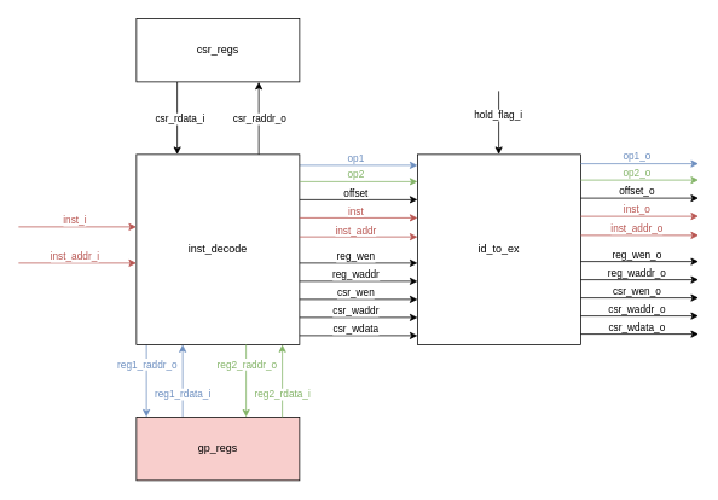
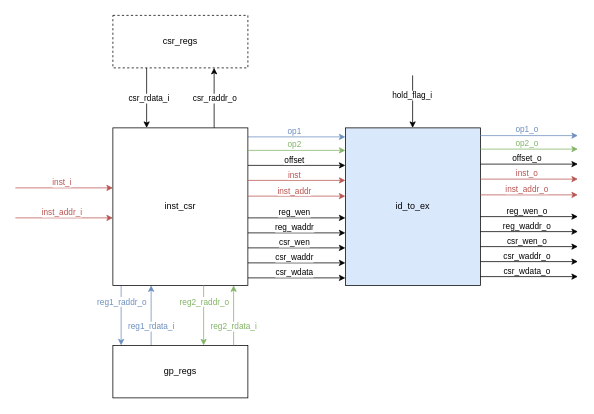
  <mxCell id="0" />
  <mxCell id="1" parent="0" />
  <mxCell id="2" style="edgeStyle=orthogonalEdgeStyle;rounded=0;orthogonalLoop=1;jettySize=auto;html=1;exitX=0.25;exitY=1;exitDx=0;exitDy=0;entryX=0.25;entryY=0;entryDx=0;entryDy=0;fillColor=#dae8fc;strokeColor=#6c8ebf;fontColor=#6C8EBF;" edge="1" parent="1"><mxGeometry relative="1" as="geometry"><mxPoint x="161" y="380" as="sourcePoint" /><mxPoint x="161" y="460" as="targetPoint" /></mxGeometry></mxCell>
  <mxCell id="3" value="&lt;font color=&quot;#6c8ebf&quot;&gt;reg1_raddr_o&lt;/font&gt;" style="edgeLabel;html=1;align=center;verticalAlign=middle;resizable=0;points=[];" vertex="1" connectable="0" parent="2"><mxGeometry x="-0.06" y="1" relative="1" as="geometry"><mxPoint x="-1" y="-17" as="offset" /></mxGeometry></mxCell>
  <mxCell id="4" style="edgeStyle=orthogonalEdgeStyle;rounded=0;orthogonalLoop=1;jettySize=auto;html=1;exitX=0.75;exitY=0;exitDx=0;exitDy=0;entryX=0.75;entryY=1;entryDx=0;entryDy=0;" edge="1" parent="1" source="10" target="19"><mxGeometry relative="1" as="geometry" /></mxCell>
  <mxCell id="5" value="csr_raddr_o" style="edgeLabel;html=1;align=center;verticalAlign=middle;resizable=0;points=[];" vertex="1" connectable="0" parent="4"><mxGeometry x="-0.078" y="-1" relative="1" as="geometry"><mxPoint x="-1" y="-3" as="offset" /></mxGeometry></mxCell>
  <mxCell id="6" style="edgeStyle=orthogonalEdgeStyle;rounded=0;orthogonalLoop=1;jettySize=auto;html=1;exitX=1;exitY=0.5;exitDx=0;exitDy=0;entryX=0;entryY=0.5;entryDx=0;entryDy=0;fillColor=#dae8fc;strokeColor=#6c8ebf;" edge="1" parent="1"><mxGeometry relative="1" as="geometry"><mxPoint x="330" y="182" as="sourcePoint" /><mxPoint x="460" y="182" as="targetPoint" /></mxGeometry></mxCell>
  <mxCell id="7" value="&lt;font color=&quot;#6c8ebf&quot;&gt;op1&lt;/font&gt;" style="edgeLabel;html=1;align=center;verticalAlign=middle;resizable=0;points=[];" vertex="1" connectable="0" parent="6"><mxGeometry x="0.234" y="2" relative="1" as="geometry"><mxPoint x="-19" y="-7" as="offset" /></mxGeometry></mxCell>
  <mxCell id="8" style="edgeStyle=orthogonalEdgeStyle;rounded=0;orthogonalLoop=1;jettySize=auto;html=1;entryX=0;entryY=0.5;entryDx=0;entryDy=0;" edge="1" parent="1"><mxGeometry relative="1" as="geometry"><mxPoint x="330" y="220" as="sourcePoint" /><mxPoint x="460" y="220" as="targetPoint" /></mxGeometry></mxCell>
  <mxCell id="9" value="offset" style="edgeLabel;html=1;align=center;verticalAlign=middle;resizable=0;points=[];" vertex="1" connectable="0" parent="8"><mxGeometry x="-0.016" y="-2" relative="1" as="geometry"><mxPoint x="-3" y="-10" as="offset" /></mxGeometry></mxCell>
- <mxCell id="10" value="inst_decode" style="rounded=0;whiteSpace=wrap;html=1;" parent="1" vertex="1"><mxGeometry x="150" y="170" width="180" height="210" as="geometry" /></mxCell>
+ <mxCell id="10" value="inst_csr" style="rounded=0;whiteSpace=wrap;html=1;" parent="1" vertex="1"><mxGeometry x="150" y="170" width="180" height="210" as="geometry" /></mxCell>
  <mxCell id="11" style="edgeStyle=orthogonalEdgeStyle;rounded=0;orthogonalLoop=1;jettySize=auto;html=1;" edge="1" parent="1"><mxGeometry relative="1" as="geometry"><mxPoint x="549.66" y="170" as="targetPoint" /><mxPoint x="549.66" y="100" as="sourcePoint" /></mxGeometry></mxCell>
  <mxCell id="12" value="hold_flag_i" style="edgeLabel;html=1;align=center;verticalAlign=middle;resizable=0;points=[];" vertex="1" connectable="0" parent="11"><mxGeometry x="-0.247" y="-1" relative="1" as="geometry"><mxPoint as="offset" /></mxGeometry></mxCell>
- <mxCell id="13" value="id_to_ex" style="rounded=0;whiteSpace=wrap;html=1;" parent="1" vertex="1"><mxGeometry x="460" y="170" width="180" height="210" as="geometry" /></mxCell>
+ <mxCell id="13" value="id_to_ex" style="rounded=0;whiteSpace=wrap;html=1;fillColor=#dae8fc;" parent="1" vertex="1"><mxGeometry x="460" y="170" width="180" height="210" as="geometry" /></mxCell>
  <mxCell id="14" style="edgeStyle=orthogonalEdgeStyle;rounded=0;orthogonalLoop=1;jettySize=auto;html=1;exitX=0.25;exitY=0;exitDx=0;exitDy=0;entryX=0.25;entryY=1;entryDx=0;entryDy=0;fillColor=#dae8fc;strokeColor=#6c8ebf;" edge="1" parent="1"><mxGeometry relative="1" as="geometry"><mxPoint x="201" y="460" as="sourcePoint" /><mxPoint x="201" y="380" as="targetPoint" /></mxGeometry></mxCell>
  <mxCell id="15" value="&lt;font color=&quot;#6c8ebf&quot;&gt;reg1_rdata_i&lt;/font&gt;" style="edgeLabel;html=1;align=center;verticalAlign=middle;resizable=0;points=[];" vertex="1" connectable="0" parent="14"><mxGeometry x="-0.069" y="1" relative="1" as="geometry"><mxPoint y="11" as="offset" /></mxGeometry></mxCell>
- <mxCell id="16" value="gp_regs" style="rounded=0;whiteSpace=wrap;html=1;fillColor=#f8cecc;" vertex="1" parent="1"><mxGeometry x="150" y="460" width="180" height="70" as="geometry" /></mxCell>
+ <mxCell id="16" value="gp_regs" style="rounded=0;whiteSpace=wrap;html=1;" vertex="1" parent="1"><mxGeometry x="150" y="460" width="180" height="70" as="geometry" /></mxCell>
  <mxCell id="17" style="edgeStyle=orthogonalEdgeStyle;rounded=0;orthogonalLoop=1;jettySize=auto;html=1;exitX=0.25;exitY=1;exitDx=0;exitDy=0;entryX=0.25;entryY=0;entryDx=0;entryDy=0;" edge="1" parent="1" source="19" target="10"><mxGeometry relative="1" as="geometry" /></mxCell>
  <mxCell id="18" value="csr_rdata_i" style="edgeLabel;html=1;align=center;verticalAlign=middle;resizable=0;points=[];" vertex="1" connectable="0" parent="17"><mxGeometry x="-0.186" y="2" relative="1" as="geometry"><mxPoint y="7" as="offset" /></mxGeometry></mxCell>
- <mxCell id="19" value="csr_regs" style="rounded=0;whiteSpace=wrap;html=1;" vertex="1" parent="1"><mxGeometry x="150" y="20" width="180" height="70" as="geometry" /></mxCell>
+ <mxCell id="19" value="csr_regs" style="rounded=0;whiteSpace=wrap;html=1;dashed=1;" vertex="1" parent="1"><mxGeometry x="150" y="20" width="180" height="70" as="geometry" /></mxCell>
  <mxCell id="20" style="edgeStyle=orthogonalEdgeStyle;rounded=0;orthogonalLoop=1;jettySize=auto;html=1;exitX=0.25;exitY=1;exitDx=0;exitDy=0;entryX=0.25;entryY=0;entryDx=0;entryDy=0;fillColor=#d5e8d4;strokeColor=#82b366;fontColor=#6C8EBF;" edge="1" parent="1"><mxGeometry relative="1" as="geometry"><mxPoint x="271" y="380" as="sourcePoint" /><mxPoint x="271" y="460" as="targetPoint" /></mxGeometry></mxCell>
  <mxCell id="21" value="&lt;font color=&quot;#82b366&quot;&gt;reg2_raddr_o&lt;/font&gt;" style="edgeLabel;html=1;align=center;verticalAlign=middle;resizable=0;points=[];" vertex="1" connectable="0" parent="20"><mxGeometry x="-0.06" y="1" relative="1" as="geometry"><mxPoint x="-1" y="-17" as="offset" /></mxGeometry></mxCell>
  <mxCell id="22" style="edgeStyle=orthogonalEdgeStyle;rounded=0;orthogonalLoop=1;jettySize=auto;html=1;exitX=0.25;exitY=0;exitDx=0;exitDy=0;entryX=0.25;entryY=1;entryDx=0;entryDy=0;fillColor=#d5e8d4;strokeColor=#82b366;" edge="1" parent="1"><mxGeometry relative="1" as="geometry"><mxPoint x="311" y="460" as="sourcePoint" /><mxPoint x="311" y="380" as="targetPoint" /></mxGeometry></mxCell>
  <mxCell id="23" value="&lt;font color=&quot;#82b366&quot;&gt;reg2_rdata_i&lt;/font&gt;" style="edgeLabel;html=1;align=center;verticalAlign=middle;resizable=0;points=[];" vertex="1" connectable="0" parent="22"><mxGeometry x="-0.069" y="1" relative="1" as="geometry"><mxPoint y="11" as="offset" /></mxGeometry></mxCell>
  <mxCell id="24" style="edgeStyle=orthogonalEdgeStyle;rounded=0;orthogonalLoop=1;jettySize=auto;html=1;exitX=1;exitY=0.5;exitDx=0;exitDy=0;entryX=0;entryY=0.5;entryDx=0;entryDy=0;fillColor=#d5e8d4;strokeColor=#82b366;" edge="1" parent="1"><mxGeometry relative="1" as="geometry"><mxPoint x="330" y="200" as="sourcePoint" /><mxPoint x="460" y="200" as="targetPoint" /></mxGeometry></mxCell>
  <mxCell id="25" value="&lt;font color=&quot;#82b366&quot;&gt;op2&lt;/font&gt;" style="edgeLabel;html=1;align=center;verticalAlign=middle;resizable=0;points=[];" vertex="1" connectable="0" parent="24"><mxGeometry x="0.234" y="2" relative="1" as="geometry"><mxPoint x="-19" y="-7" as="offset" /></mxGeometry></mxCell>
  <mxCell id="26" style="edgeStyle=orthogonalEdgeStyle;rounded=0;orthogonalLoop=1;jettySize=auto;html=1;entryX=0;entryY=0.5;entryDx=0;entryDy=0;fillColor=#f8cecc;strokeColor=#B85450;" edge="1" parent="1"><mxGeometry relative="1" as="geometry"><mxPoint x="330" y="240" as="sourcePoint" /><mxPoint x="460" y="240" as="targetPoint" /></mxGeometry></mxCell>
  <mxCell id="27" value="inst" style="edgeLabel;html=1;align=center;verticalAlign=middle;resizable=0;points=[];fontColor=#B85450;" vertex="1" connectable="0" parent="26"><mxGeometry x="-0.016" y="-2" relative="1" as="geometry"><mxPoint x="-3" y="-10" as="offset" /></mxGeometry></mxCell>
  <mxCell id="28" style="edgeStyle=orthogonalEdgeStyle;rounded=0;orthogonalLoop=1;jettySize=auto;html=1;entryX=0;entryY=0.5;entryDx=0;entryDy=0;fillColor=#f8cecc;strokeColor=#b85450;" edge="1" parent="1"><mxGeometry relative="1" as="geometry"><mxPoint x="330" y="261" as="sourcePoint" /><mxPoint x="460" y="261" as="targetPoint" /></mxGeometry></mxCell>
  <mxCell id="29" value="inst_addr" style="edgeLabel;html=1;align=center;verticalAlign=middle;resizable=0;points=[];fontColor=#B85450;" vertex="1" connectable="0" parent="28"><mxGeometry x="-0.016" y="-2" relative="1" as="geometry"><mxPoint x="-3" y="-10" as="offset" /></mxGeometry></mxCell>
  <mxCell id="30" style="edgeStyle=orthogonalEdgeStyle;rounded=0;orthogonalLoop=1;jettySize=auto;html=1;entryX=0;entryY=0.5;entryDx=0;entryDy=0;" edge="1" parent="1"><mxGeometry relative="1" as="geometry"><mxPoint x="330" y="290" as="sourcePoint" /><mxPoint x="460" y="290" as="targetPoint" /></mxGeometry></mxCell>
  <mxCell id="31" value="reg_wen" style="edgeLabel;html=1;align=center;verticalAlign=middle;resizable=0;points=[];" vertex="1" connectable="0" parent="30"><mxGeometry x="-0.016" y="-2" relative="1" as="geometry"><mxPoint x="-3" y="-10" as="offset" /></mxGeometry></mxCell>
  <mxCell id="32" style="edgeStyle=orthogonalEdgeStyle;rounded=0;orthogonalLoop=1;jettySize=auto;html=1;entryX=0;entryY=0.5;entryDx=0;entryDy=0;" edge="1" parent="1"><mxGeometry relative="1" as="geometry"><mxPoint x="330" y="310" as="sourcePoint" /><mxPoint x="460" y="310" as="targetPoint" /></mxGeometry></mxCell>
  <mxCell id="33" value="reg_waddr" style="edgeLabel;html=1;align=center;verticalAlign=middle;resizable=0;points=[];" vertex="1" connectable="0" parent="32"><mxGeometry x="-0.016" y="-2" relative="1" as="geometry"><mxPoint x="-3" y="-10" as="offset" /></mxGeometry></mxCell>
  <mxCell id="34" style="edgeStyle=orthogonalEdgeStyle;rounded=0;orthogonalLoop=1;jettySize=auto;html=1;entryX=0;entryY=0.5;entryDx=0;entryDy=0;" edge="1" parent="1"><mxGeometry relative="1" as="geometry"><mxPoint x="330" y="330" as="sourcePoint" /><mxPoint x="460" y="330" as="targetPoint" /></mxGeometry></mxCell>
  <mxCell id="35" value="csr_wen" style="edgeLabel;html=1;align=center;verticalAlign=middle;resizable=0;points=[];" vertex="1" connectable="0" parent="34"><mxGeometry x="-0.016" y="-2" relative="1" as="geometry"><mxPoint x="-3" y="-10" as="offset" /></mxGeometry></mxCell>
  <mxCell id="36" style="edgeStyle=orthogonalEdgeStyle;rounded=0;orthogonalLoop=1;jettySize=auto;html=1;entryX=0;entryY=0.5;entryDx=0;entryDy=0;" edge="1" parent="1"><mxGeometry relative="1" as="geometry"><mxPoint x="330" y="350" as="sourcePoint" /><mxPoint x="460" y="350" as="targetPoint" /></mxGeometry></mxCell>
  <mxCell id="37" value="csr_waddr" style="edgeLabel;html=1;align=center;verticalAlign=middle;resizable=0;points=[];" vertex="1" connectable="0" parent="36"><mxGeometry x="-0.016" y="-2" relative="1" as="geometry"><mxPoint x="-3" y="-10" as="offset" /></mxGeometry></mxCell>
  <mxCell id="38" style="edgeStyle=orthogonalEdgeStyle;rounded=0;orthogonalLoop=1;jettySize=auto;html=1;entryX=0;entryY=0.5;entryDx=0;entryDy=0;fillColor=#f8cecc;strokeColor=#B85450;" edge="1" parent="1"><mxGeometry relative="1" as="geometry"><mxPoint x="20" y="250" as="sourcePoint" /><mxPoint x="150" y="250" as="targetPoint" /></mxGeometry></mxCell>
  <mxCell id="39" value="inst_i" style="edgeLabel;html=1;align=center;verticalAlign=middle;resizable=0;points=[];fontColor=#B85450;" vertex="1" connectable="0" parent="38"><mxGeometry x="-0.016" y="-2" relative="1" as="geometry"><mxPoint x="-3" y="-10" as="offset" /></mxGeometry></mxCell>
  <mxCell id="40" style="edgeStyle=orthogonalEdgeStyle;rounded=0;orthogonalLoop=1;jettySize=auto;html=1;entryX=0;entryY=0.5;entryDx=0;entryDy=0;fillColor=#f8cecc;strokeColor=#b85450;" edge="1" parent="1"><mxGeometry relative="1" as="geometry"><mxPoint x="20" y="290" as="sourcePoint" /><mxPoint x="150" y="290" as="targetPoint" /></mxGeometry></mxCell>
  <mxCell id="41" value="inst_addr_i" style="edgeLabel;html=1;align=center;verticalAlign=middle;resizable=0;points=[];fontColor=#B85450;" vertex="1" connectable="0" parent="40"><mxGeometry x="-0.016" y="-2" relative="1" as="geometry"><mxPoint x="-3" y="-10" as="offset" /></mxGeometry></mxCell>
  <mxCell id="42" style="edgeStyle=orthogonalEdgeStyle;rounded=0;orthogonalLoop=1;jettySize=auto;html=1;entryX=0;entryY=0.5;entryDx=0;entryDy=0;" edge="1" parent="1"><mxGeometry relative="1" as="geometry"><mxPoint x="330" y="370" as="sourcePoint" /><mxPoint x="460" y="370" as="targetPoint" /></mxGeometry></mxCell>
  <mxCell id="43" value="csr_wdata" style="edgeLabel;html=1;align=center;verticalAlign=middle;resizable=0;points=[];" vertex="1" connectable="0" parent="42"><mxGeometry x="-0.016" y="-2" relative="1" as="geometry"><mxPoint x="-3" y="-10" as="offset" /></mxGeometry></mxCell>
  <mxCell id="44" style="edgeStyle=orthogonalEdgeStyle;rounded=0;orthogonalLoop=1;jettySize=auto;html=1;exitX=1;exitY=0.5;exitDx=0;exitDy=0;entryX=0;entryY=0.5;entryDx=0;entryDy=0;fillColor=#dae8fc;strokeColor=#6c8ebf;" edge="1" parent="1"><mxGeometry relative="1" as="geometry"><mxPoint x="640" y="180.33" as="sourcePoint" /><mxPoint x="770" y="180.33" as="targetPoint" /></mxGeometry></mxCell>
  <mxCell id="45" value="&lt;font color=&quot;#6c8ebf&quot;&gt;op1_o&lt;/font&gt;" style="edgeLabel;html=1;align=center;verticalAlign=middle;resizable=0;points=[];" vertex="1" connectable="0" parent="44"><mxGeometry x="0.234" y="2" relative="1" as="geometry"><mxPoint x="-19" y="-7" as="offset" /></mxGeometry></mxCell>
  <mxCell id="46" style="edgeStyle=orthogonalEdgeStyle;rounded=0;orthogonalLoop=1;jettySize=auto;html=1;entryX=0;entryY=0.5;entryDx=0;entryDy=0;" edge="1" parent="1"><mxGeometry relative="1" as="geometry"><mxPoint x="640" y="218.33" as="sourcePoint" /><mxPoint x="770" y="218.33" as="targetPoint" /></mxGeometry></mxCell>
  <mxCell id="47" value="offset_o" style="edgeLabel;html=1;align=center;verticalAlign=middle;resizable=0;points=[];" vertex="1" connectable="0" parent="46"><mxGeometry x="-0.016" y="-2" relative="1" as="geometry"><mxPoint x="-3" y="-11" as="offset" /></mxGeometry></mxCell>
  <mxCell id="48" style="edgeStyle=orthogonalEdgeStyle;rounded=0;orthogonalLoop=1;jettySize=auto;html=1;exitX=1;exitY=0.5;exitDx=0;exitDy=0;entryX=0;entryY=0.5;entryDx=0;entryDy=0;fillColor=#d5e8d4;strokeColor=#82b366;" edge="1" parent="1"><mxGeometry relative="1" as="geometry"><mxPoint x="640" y="198.33" as="sourcePoint" /><mxPoint x="770" y="198.33" as="targetPoint" /></mxGeometry></mxCell>
  <mxCell id="49" value="&lt;font color=&quot;#82b366&quot;&gt;op2_o&lt;/font&gt;" style="edgeLabel;html=1;align=center;verticalAlign=middle;resizable=0;points=[];" vertex="1" connectable="0" parent="48"><mxGeometry x="0.234" y="2" relative="1" as="geometry"><mxPoint x="-19" y="-7" as="offset" /></mxGeometry></mxCell>
  <mxCell id="50" style="edgeStyle=orthogonalEdgeStyle;rounded=0;orthogonalLoop=1;jettySize=auto;html=1;entryX=0;entryY=0.5;entryDx=0;entryDy=0;fillColor=#f8cecc;strokeColor=#B85450;" edge="1" parent="1"><mxGeometry relative="1" as="geometry"><mxPoint x="640" y="238.33" as="sourcePoint" /><mxPoint x="770" y="238.33" as="targetPoint" /></mxGeometry></mxCell>
  <mxCell id="51" value="inst_o" style="edgeLabel;html=1;align=center;verticalAlign=middle;resizable=0;points=[];fontColor=#B85450;" vertex="1" connectable="0" parent="50"><mxGeometry x="-0.016" y="-2" relative="1" as="geometry"><mxPoint x="-3" y="-11" as="offset" /></mxGeometry></mxCell>
  <mxCell id="52" style="edgeStyle=orthogonalEdgeStyle;rounded=0;orthogonalLoop=1;jettySize=auto;html=1;entryX=0;entryY=0.5;entryDx=0;entryDy=0;fillColor=#f8cecc;strokeColor=#b85450;" edge="1" parent="1"><mxGeometry relative="1" as="geometry"><mxPoint x="640" y="259.33" as="sourcePoint" /><mxPoint x="770" y="259.33" as="targetPoint" /></mxGeometry></mxCell>
  <mxCell id="53" value="inst_addr_o" style="edgeLabel;html=1;align=center;verticalAlign=middle;resizable=0;points=[];fontColor=#B85450;" vertex="1" connectable="0" parent="52"><mxGeometry x="-0.016" y="-2" relative="1" as="geometry"><mxPoint x="-3" y="-10" as="offset" /></mxGeometry></mxCell>
  <mxCell id="54" style="edgeStyle=orthogonalEdgeStyle;rounded=0;orthogonalLoop=1;jettySize=auto;html=1;entryX=0;entryY=0.5;entryDx=0;entryDy=0;" edge="1" parent="1"><mxGeometry relative="1" as="geometry"><mxPoint x="640" y="288.33" as="sourcePoint" /><mxPoint x="770" y="288.33" as="targetPoint" /></mxGeometry></mxCell>
  <mxCell id="55" value="reg_wen_o" style="edgeLabel;html=1;align=center;verticalAlign=middle;resizable=0;points=[];" vertex="1" connectable="0" parent="54"><mxGeometry x="-0.016" y="-2" relative="1" as="geometry"><mxPoint x="-3" y="-10" as="offset" /></mxGeometry></mxCell>
  <mxCell id="56" style="edgeStyle=orthogonalEdgeStyle;rounded=0;orthogonalLoop=1;jettySize=auto;html=1;entryX=0;entryY=0.5;entryDx=0;entryDy=0;" edge="1" parent="1"><mxGeometry relative="1" as="geometry"><mxPoint x="640" y="308.33" as="sourcePoint" /><mxPoint x="770" y="308.33" as="targetPoint" /></mxGeometry></mxCell>
  <mxCell id="57" value="reg_waddr_o" style="edgeLabel;html=1;align=center;verticalAlign=middle;resizable=0;points=[];" vertex="1" connectable="0" parent="56"><mxGeometry x="-0.016" y="-2" relative="1" as="geometry"><mxPoint x="-3" y="-10" as="offset" /></mxGeometry></mxCell>
  <mxCell id="58" style="edgeStyle=orthogonalEdgeStyle;rounded=0;orthogonalLoop=1;jettySize=auto;html=1;entryX=0;entryY=0.5;entryDx=0;entryDy=0;" edge="1" parent="1"><mxGeometry relative="1" as="geometry"><mxPoint x="640" y="328.33" as="sourcePoint" /><mxPoint x="770" y="328.33" as="targetPoint" /></mxGeometry></mxCell>
  <mxCell id="59" value="csr_wen_o" style="edgeLabel;html=1;align=center;verticalAlign=middle;resizable=0;points=[];" vertex="1" connectable="0" parent="58"><mxGeometry x="-0.016" y="-2" relative="1" as="geometry"><mxPoint x="-3" y="-10" as="offset" /></mxGeometry></mxCell>
  <mxCell id="60" style="edgeStyle=orthogonalEdgeStyle;rounded=0;orthogonalLoop=1;jettySize=auto;html=1;entryX=0;entryY=0.5;entryDx=0;entryDy=0;" edge="1" parent="1"><mxGeometry relative="1" as="geometry"><mxPoint x="640" y="348.33" as="sourcePoint" /><mxPoint x="770" y="348.33" as="targetPoint" /></mxGeometry></mxCell>
  <mxCell id="61" value="csr_waddr_o" style="edgeLabel;html=1;align=center;verticalAlign=middle;resizable=0;points=[];" vertex="1" connectable="0" parent="60"><mxGeometry x="-0.016" y="-2" relative="1" as="geometry"><mxPoint x="-3" y="-10" as="offset" /></mxGeometry></mxCell>
  <mxCell id="62" style="edgeStyle=orthogonalEdgeStyle;rounded=0;orthogonalLoop=1;jettySize=auto;html=1;entryX=0;entryY=0.5;entryDx=0;entryDy=0;" edge="1" parent="1"><mxGeometry relative="1" as="geometry"><mxPoint x="640" y="368.33" as="sourcePoint" /><mxPoint x="770" y="368.33" as="targetPoint" /></mxGeometry></mxCell>
  <mxCell id="63" value="csr_wdata_o" style="edgeLabel;html=1;align=center;verticalAlign=middle;resizable=0;points=[];" vertex="1" connectable="0" parent="62"><mxGeometry x="-0.016" y="-2" relative="1" as="geometry"><mxPoint x="-3" y="-10" as="offset" /></mxGeometry></mxCell>
